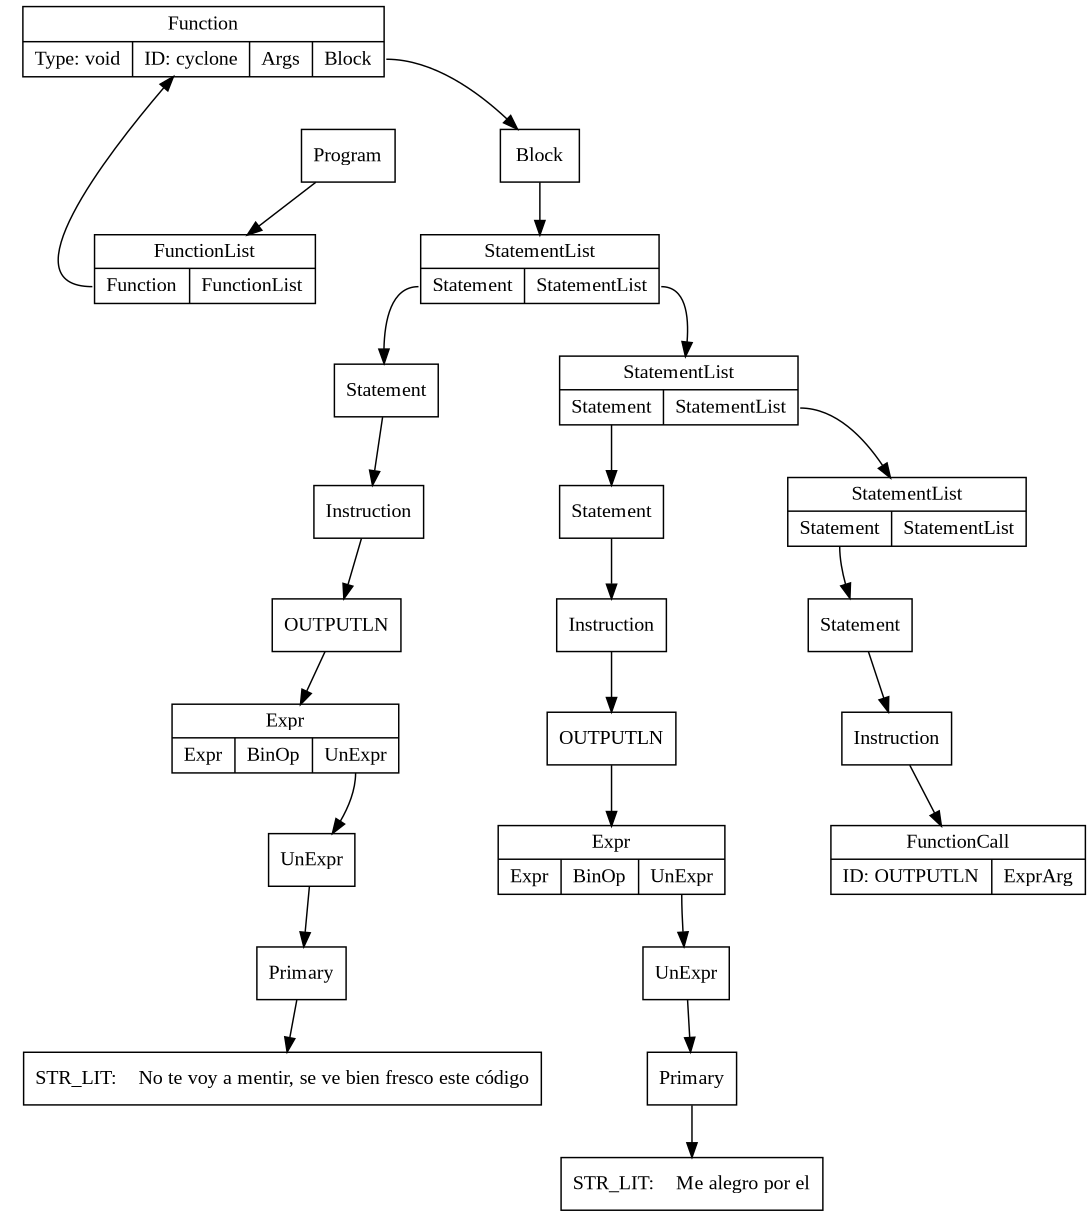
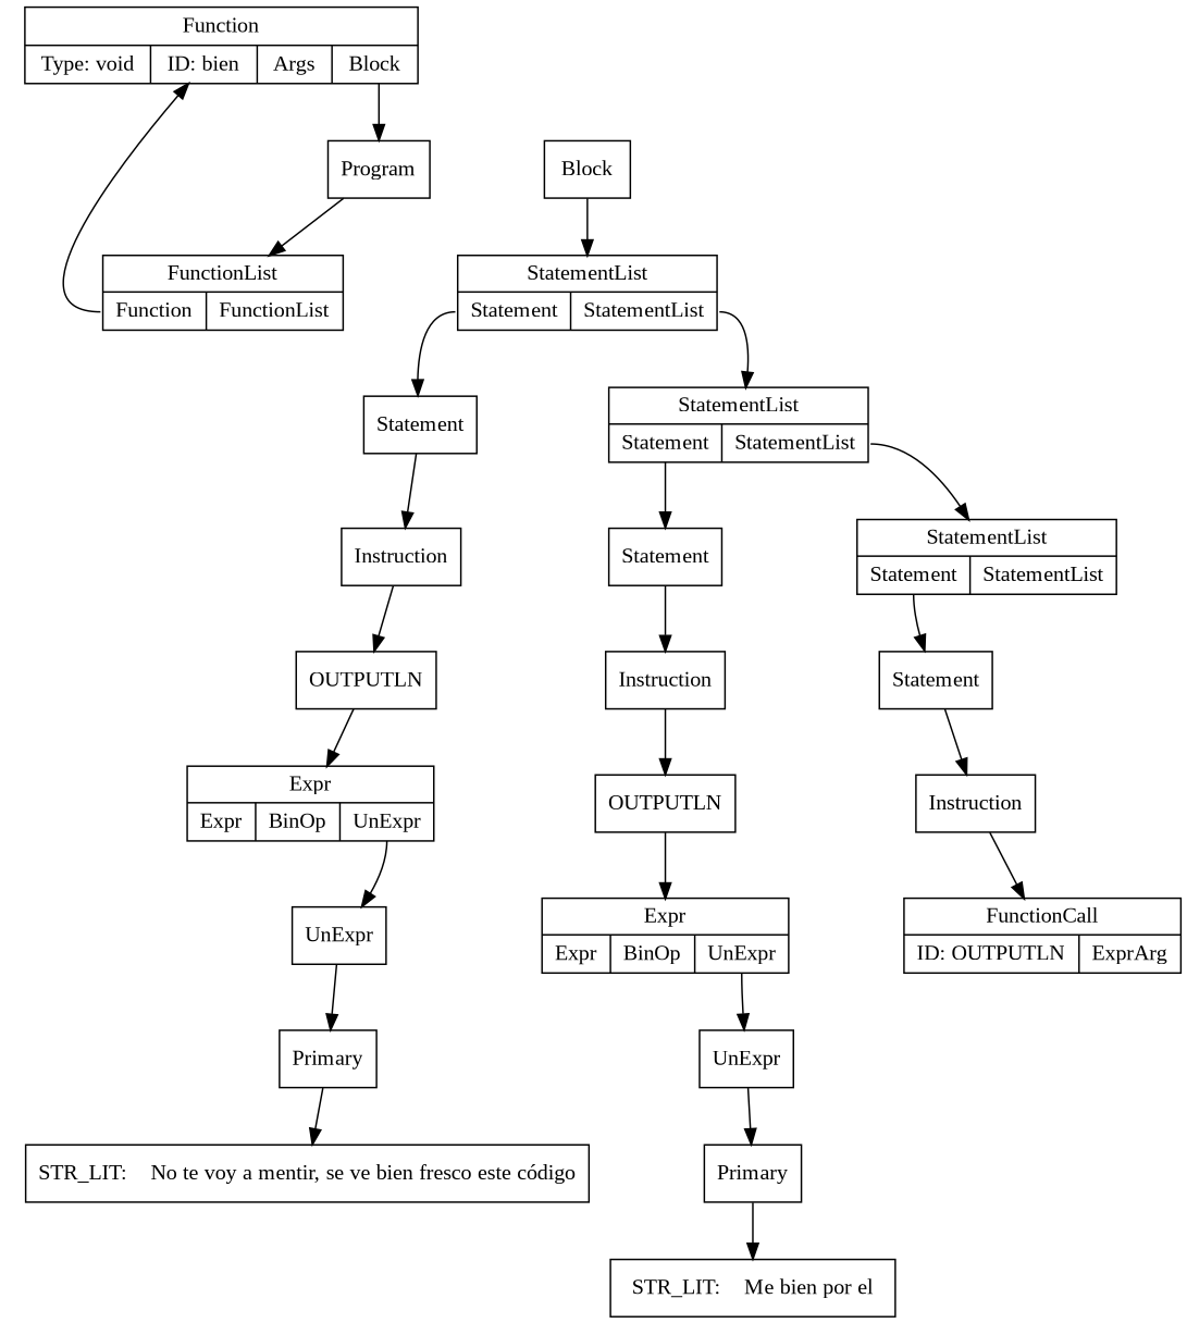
  digraph {
    fontname="Liberation Serif"
    nodesep=1
    node [fontname="Liberation Serif" shape=box]
    edge [fontname="Liberation Serif"]
    n1 [label=Primary]
    n2 [label="STR_LIT:    No te voy a mentir, se ve bien fresco este código"]
    n3 [label=UnExpr]
    n4 [label="{Expr | {<e>Expr | <bo>BinOp | <ue>UnExpr}}" shape=record]
    n5 [label=Instruction]
    n6 [label=OUTPUTLN]
    n7 [label=Statement]
    n8 [label=Primary]
-   n9 [label="STR_LIT:    Me alegro por el"]
+   n9 [label="STR_LIT:    Me bien por el"]
    n10 [label=UnExpr]
    n11 [label="{Expr | {<e>Expr | <bo>BinOp | <ue>UnExpr}}" shape=record]
    n12 [label=Instruction]
    n13 [label=OUTPUTLN]
    n14 [label=Statement]
    n15 [label="{FunctionCall | { ID: OUTPUTLN | <e>ExprArg}}" shape=record]
    n16 [label=Instruction]
    n17 [label=Statement]
    n18 [label="{StatementList | {<s>Statement | <sl>StatementList}}" shape=record]
    n19 [label="{StatementList | {<s>Statement | <sl>StatementList}}" shape=record]
    n20 [label="{StatementList | {<s>Statement | <sl>StatementList}}" shape=record]
    n21 [label=Block]
-   n22 [label="{Function | {Type: void | ID: cyclone | <a>Args | <b>Block}}" shape=record]
+   n22 [label="{Function | {Type: void | ID: bien | <a>Args | <b>Block}}" shape=record]
    n23 [label="{FunctionList | {<f> Function | <fl> FunctionList}}" shape=record]
    n24 [label=Program]
    n1 -> n2
    n3 -> n1
    n4 -> n3 [tailport=ue]
    n5 -> n6
    n6 -> n4
    n7 -> n5
    n8 -> n9
    n10 -> n8
    n11 -> n10 [tailport=ue]
    n12 -> n13
    n13 -> n11
    n14 -> n12
    n16 -> n15
    n17 -> n16
    n18 -> n17 [tailport=s]
    n19 -> n14 [tailport=s]
    n19 -> n18 [tailport=sl]
    n20 -> n7 [tailport=s]
    n20 -> n19 [tailport=sl]
    n21 -> n20
-   n22 -> n21 [tailport=b]
+   n22 -> n24 [tailport=b]
    n23 -> n22 [tailport=f]
    n24 -> n23
  }
